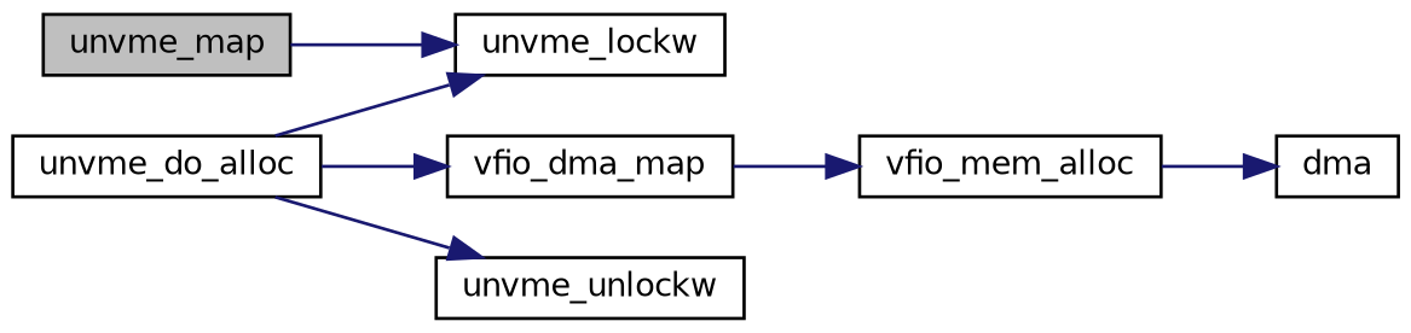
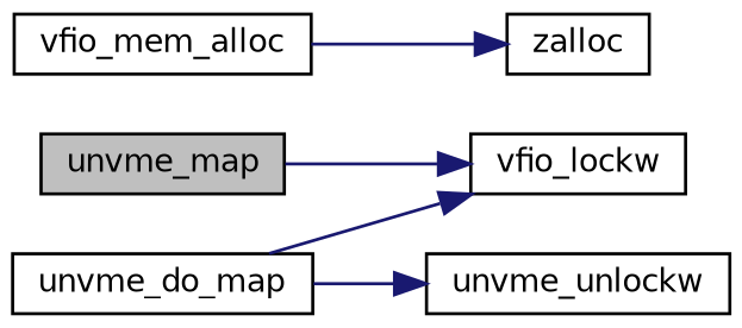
  digraph {
    rankdir=LR
    node [color=black fillcolor=white fontname=Helvetica fontsize=10 shape=record style=filled]
    edge [color=midnightblue fontname=Helvetica fontsize=10 labelfontname=Helvetica labelfontsize=10 style=solid]
    n1 [fillcolor=grey75 fontcolor=black height=0.2 label=unvme_map width=0.4]
-   n2 [height=0.2 label=unvme_lockw width=0.4]
-   n3 [height=0.2 label=unvme_do_alloc width=0.4]
-   n4 [height=0.2 label=vfio_dma_map width=0.4]
+   n2 [height=0.2 label=vfio_lockw width=0.4]
+   n3 [height=0.2 label=unvme_do_map width=0.4]
    n5 [height=0.2 label=unvme_unlockw width=0.4]
    n6 [height=0.2 label=vfio_mem_alloc width=0.4]
-   n7 [height=0.2 label=dma width=0.4]
+   n7 [height=0.2 label=zalloc width=0.4]
    n1 -> n2
    n3 -> n2
-   n3 -> n4
    n3 -> n5
-   n4 -> n6
    n6 -> n7
  }
